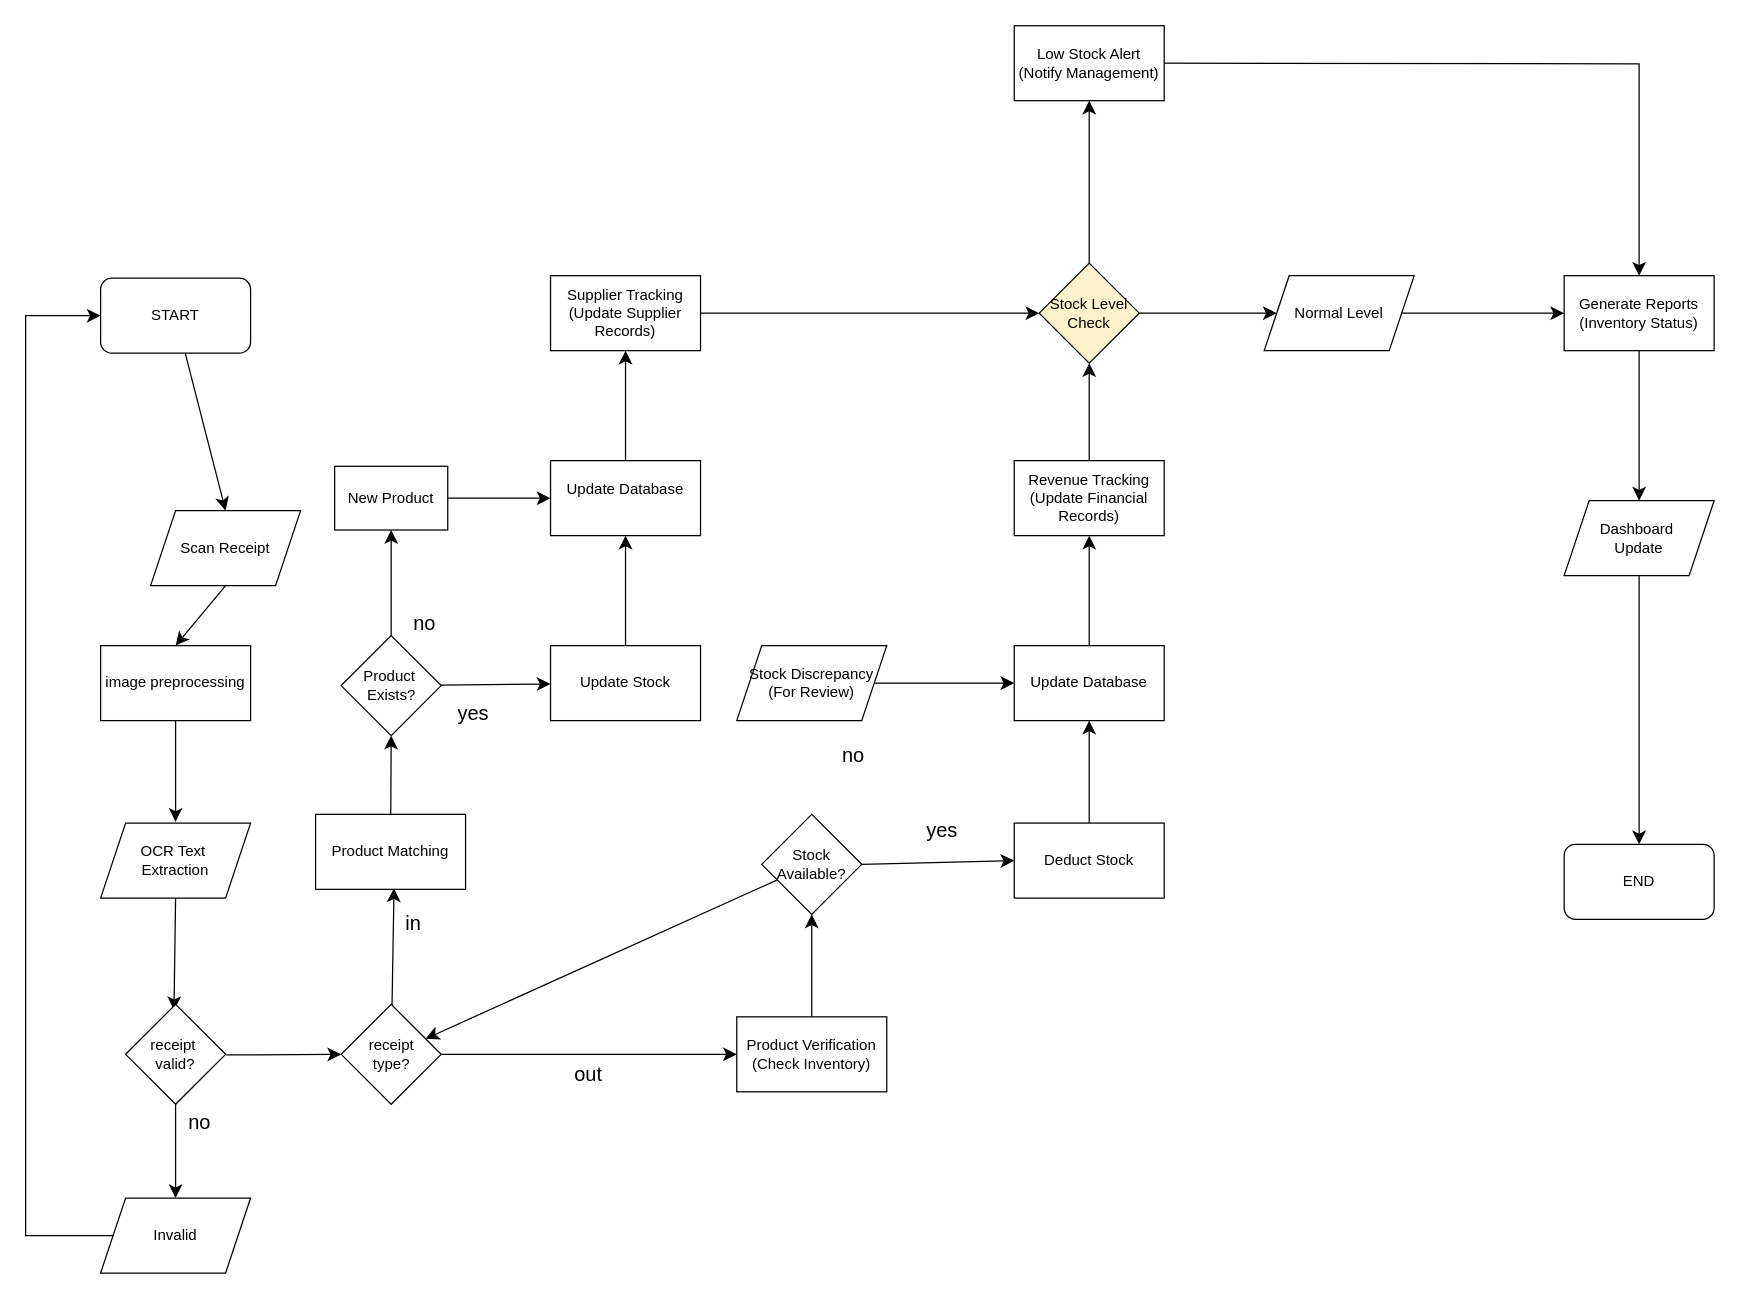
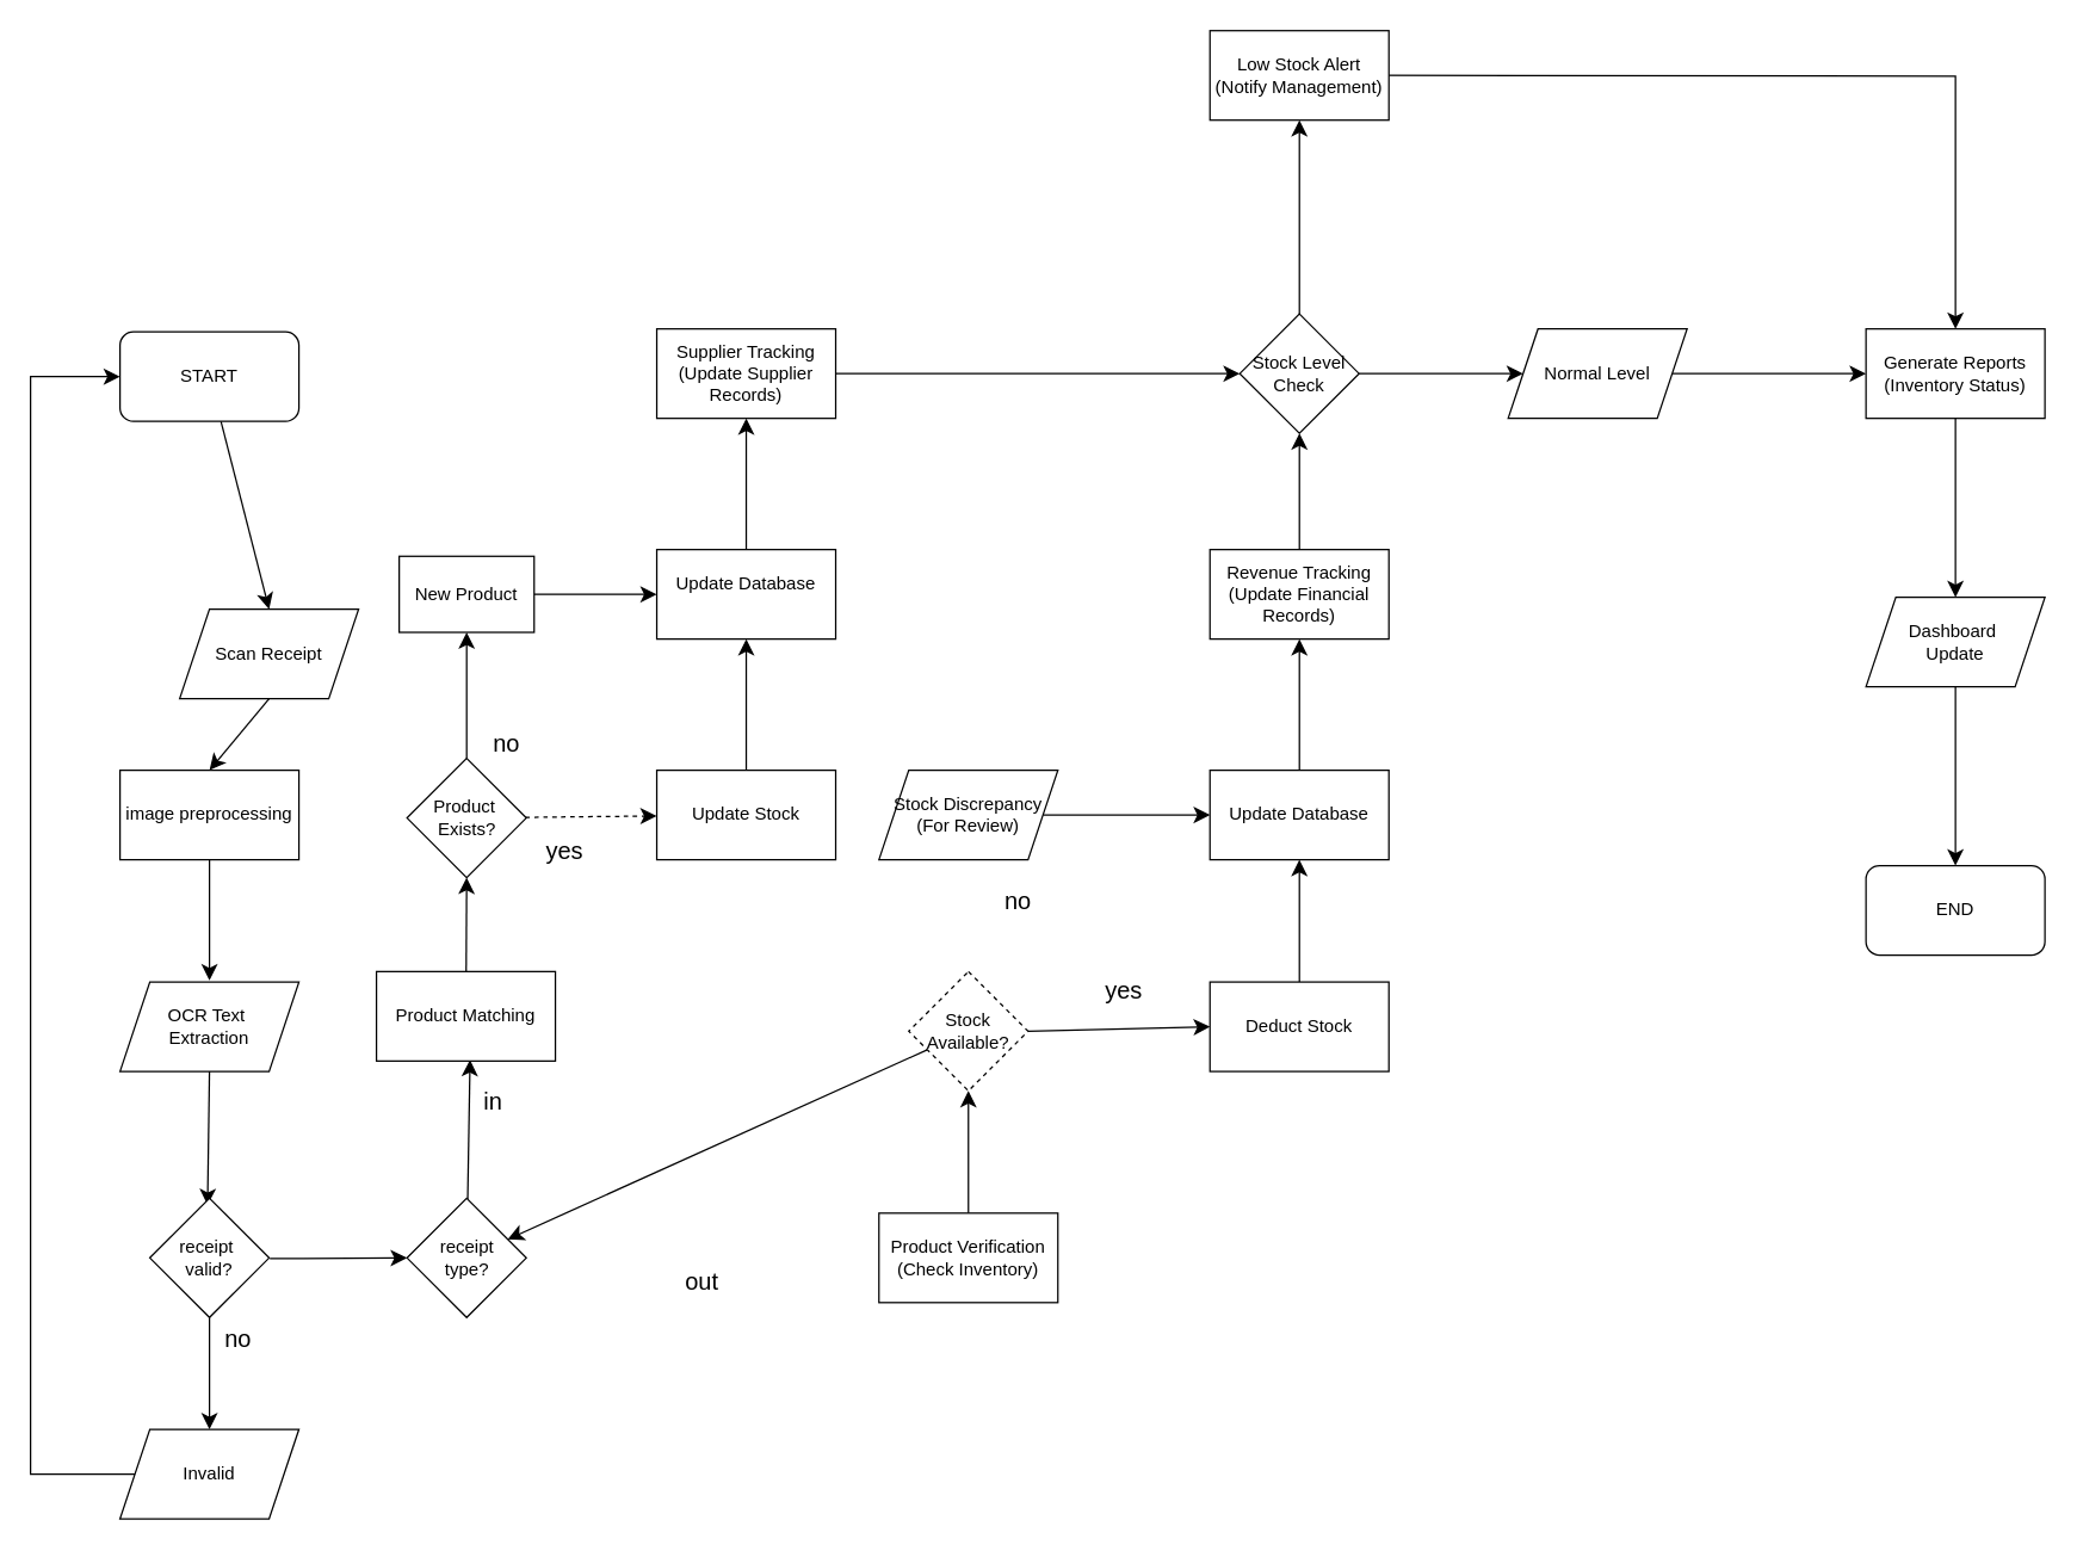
  <mxCell id="0" />
  <mxCell id="1" parent="0" />
  <mxCell id="2" style="edgeStyle=none;curved=1;rounded=0;orthogonalLoop=1;jettySize=auto;html=1;entryX=0.5;entryY=0;entryDx=0;entryDy=0;fontSize=12;startSize=8;endSize=8;exitX=0.5;exitY=1;exitDx=0;exitDy=0;" edge="1" parent="1" source="23" target="4"><mxGeometry relative="1" as="geometry"><mxPoint x="140" y="531" as="sourcePoint" /></mxGeometry></mxCell>
  <mxCell id="3" style="edgeStyle=none;curved=1;rounded=0;orthogonalLoop=1;jettySize=auto;html=1;entryX=0.5;entryY=0;entryDx=0;entryDy=0;fontSize=12;startSize=8;endSize=8;" edge="1" parent="1" source="4"><mxGeometry relative="1" as="geometry"><mxPoint x="140" y="657" as="targetPoint" /></mxGeometry></mxCell>
  <mxCell id="4" value="image preprocessing" style="rounded=0;whiteSpace=wrap;html=1;" parent="1" vertex="1"><mxGeometry x="80" y="516" width="120" height="60" as="geometry" /></mxCell>
  <mxCell id="5" style="edgeStyle=none;curved=1;rounded=0;orthogonalLoop=1;jettySize=auto;html=1;exitX=0.5;exitY=1;exitDx=0;exitDy=0;fontSize=12;startSize=8;endSize=8;entryX=0.484;entryY=0.058;entryDx=0;entryDy=0;entryPerimeter=0;" edge="1" parent="1" target="8"><mxGeometry relative="1" as="geometry"><mxPoint x="139.632" y="753.211" as="targetPoint" /><mxPoint x="140" y="717" as="sourcePoint" /></mxGeometry></mxCell>
  <mxCell id="6" style="edgeStyle=none;curved=1;rounded=0;orthogonalLoop=1;jettySize=auto;html=1;exitX=1;exitY=0.5;exitDx=0;exitDy=0;entryX=0;entryY=0.5;entryDx=0;entryDy=0;fontSize=12;startSize=8;endSize=8;" edge="1" parent="1" target="13"><mxGeometry relative="1" as="geometry"><mxPoint x="180.5" y="843.5" as="sourcePoint" /><mxPoint x="272.5" y="843.5" as="targetPoint" /></mxGeometry></mxCell>
  <mxCell id="7" value="" style="edgeStyle=none;curved=1;rounded=0;orthogonalLoop=1;jettySize=auto;html=1;fontSize=12;startSize=8;endSize=8;" edge="1" parent="1" source="8" target="40"><mxGeometry relative="1" as="geometry" /></mxCell>
  <mxCell id="8" value="receipt&amp;nbsp;&lt;div&gt;valid?&lt;/div&gt;" style="rhombus;whiteSpace=wrap;html=1;" vertex="1" parent="1"><mxGeometry x="100" y="803" width="80" height="80" as="geometry" /></mxCell>
  <mxCell id="9" style="edgeStyle=none;curved=1;rounded=0;orthogonalLoop=1;jettySize=auto;html=1;entryX=0.5;entryY=0;entryDx=0;entryDy=0;fontSize=12;startSize=8;endSize=8;" edge="1" parent="1" source="8" target="8"><mxGeometry relative="1" as="geometry" /></mxCell>
  <mxCell id="10" style="edgeStyle=orthogonalEdgeStyle;rounded=0;orthogonalLoop=1;jettySize=auto;html=1;entryX=0;entryY=0.5;entryDx=0;entryDy=0;fontSize=12;startSize=8;endSize=8;exitX=0;exitY=0.5;exitDx=0;exitDy=0;" edge="1" parent="1" source="40" target="22"><mxGeometry relative="1" as="geometry"><mxPoint x="80" y="832" as="sourcePoint" /><mxPoint x="100" y="352" as="targetPoint" /><Array as="points"><mxPoint x="20" y="988" /><mxPoint x="20" y="252" /></Array></mxGeometry></mxCell>
- <mxCell id="11" style="edgeStyle=none;curved=1;rounded=0;orthogonalLoop=1;jettySize=auto;html=1;entryX=0;entryY=0.5;entryDx=0;entryDy=0;fontSize=12;startSize=8;endSize=8;exitX=1;exitY=0.5;exitDx=0;exitDy=0;" edge="1" parent="1" source="13" target="34"><mxGeometry relative="1" as="geometry"><mxPoint x="352" y="844" as="sourcePoint" /><mxPoint x="589" y="844" as="targetPoint" /></mxGeometry></mxCell>
  <mxCell id="12" style="edgeStyle=none;curved=1;rounded=0;orthogonalLoop=1;jettySize=auto;html=1;entryX=0.523;entryY=0.987;entryDx=0;entryDy=0;fontSize=12;startSize=8;endSize=8;entryPerimeter=0;" edge="1" parent="1" source="13" target="15"><mxGeometry relative="1" as="geometry"><mxPoint x="312" y="718" as="targetPoint" /></mxGeometry></mxCell>
  <mxCell id="13" value="receipt&lt;div&gt;type?&lt;/div&gt;" style="rhombus;whiteSpace=wrap;html=1;" vertex="1" parent="1"><mxGeometry x="272.5" y="803" width="80" height="80" as="geometry" /></mxCell>
  <mxCell id="14" style="edgeStyle=none;curved=1;rounded=0;orthogonalLoop=1;jettySize=auto;html=1;entryX=0.5;entryY=1;entryDx=0;entryDy=0;fontSize=12;startSize=8;endSize=8;" edge="1" parent="1" source="15" target="18"><mxGeometry relative="1" as="geometry" /></mxCell>
  <mxCell id="15" value="Product Matching" style="rounded=0;whiteSpace=wrap;html=1;" vertex="1" parent="1"><mxGeometry x="252" y="651" width="120" height="60" as="geometry" /></mxCell>
  <mxCell id="16" style="edgeStyle=none;curved=1;rounded=0;orthogonalLoop=1;jettySize=auto;html=1;entryX=0.5;entryY=1;entryDx=0;entryDy=0;fontSize=12;startSize=8;endSize=8;" edge="1" parent="1" source="18" target="20"><mxGeometry relative="1" as="geometry" /></mxCell>
- <mxCell id="17" value="" style="edgeStyle=none;curved=1;rounded=0;orthogonalLoop=1;jettySize=auto;html=1;fontSize=12;startSize=8;endSize=8;" edge="1" parent="1" source="18" target="29"><mxGeometry relative="1" as="geometry" /></mxCell>
+ <mxCell id="17" value="" style="edgeStyle=none;curved=1;rounded=0;orthogonalLoop=1;jettySize=auto;html=1;fontSize=12;startSize=8;endSize=8;dashed=1;" edge="1" parent="1" source="18" target="29"><mxGeometry relative="1" as="geometry" /></mxCell>
  <mxCell id="18" value="Product&amp;nbsp;&lt;div&gt;Exists?&lt;/div&gt;" style="rhombus;whiteSpace=wrap;html=1;" vertex="1" parent="1"><mxGeometry x="272.5" y="508" width="80" height="80" as="geometry" /></mxCell>
  <mxCell id="19" value="" style="edgeStyle=orthogonalEdgeStyle;rounded=0;orthogonalLoop=1;jettySize=auto;html=1;fontSize=12;startSize=8;endSize=8;exitX=1;exitY=0.5;exitDx=0;exitDy=0;entryX=0;entryY=0.5;entryDx=0;entryDy=0;" edge="1" parent="1" source="20" target="31"><mxGeometry relative="1" as="geometry" /></mxCell>
  <mxCell id="20" value="New Product" style="rounded=0;whiteSpace=wrap;html=1;" vertex="1" parent="1"><mxGeometry x="267.25" y="372.5" width="90.5" height="51" as="geometry" /></mxCell>
  <mxCell id="21" style="edgeStyle=none;curved=1;rounded=0;orthogonalLoop=1;jettySize=auto;html=1;entryX=0.5;entryY=0;entryDx=0;entryDy=0;fontSize=12;startSize=8;endSize=8;" edge="1" parent="1" source="22" target="23"><mxGeometry relative="1" as="geometry" /></mxCell>
  <mxCell id="22" value="START" style="rounded=1;whiteSpace=wrap;html=1;" vertex="1" parent="1"><mxGeometry x="80" y="222" width="120" height="60" as="geometry" /></mxCell>
  <mxCell id="23" value="Scan Receipt" style="shape=parallelogram;perimeter=parallelogramPerimeter;whiteSpace=wrap;html=1;fixedSize=1;" vertex="1" parent="1"><mxGeometry x="120" y="408" width="120" height="60" as="geometry" /></mxCell>
  <mxCell id="24" value="in" style="text;html=1;align=center;verticalAlign=middle;resizable=0;points=[];autosize=1;strokeColor=none;fillColor=none;fontSize=16;" vertex="1" parent="1"><mxGeometry x="315" y="722" width="30" height="31" as="geometry" /></mxCell>
  <mxCell id="25" value="out" style="text;html=1;align=center;verticalAlign=middle;resizable=0;points=[];autosize=1;strokeColor=none;fillColor=none;fontSize=16;" vertex="1" parent="1"><mxGeometry x="450" y="843" width="40" height="31" as="geometry" /></mxCell>
  <mxCell id="26" value="no" style="text;html=1;align=center;verticalAlign=middle;resizable=0;points=[];autosize=1;strokeColor=none;fillColor=none;fontSize=16;" vertex="1" parent="1"><mxGeometry x="141" y="881" width="36" height="31" as="geometry" /></mxCell>
  <mxCell id="27" value="no" style="text;html=1;align=center;verticalAlign=middle;resizable=0;points=[];autosize=1;strokeColor=none;fillColor=none;fontSize=16;" vertex="1" parent="1"><mxGeometry x="320.5" y="482" width="36" height="31" as="geometry" /></mxCell>
  <mxCell id="28" value="" style="edgeStyle=none;curved=1;rounded=0;orthogonalLoop=1;jettySize=auto;html=1;fontSize=12;startSize=8;endSize=8;" edge="1" parent="1" source="29" target="31"><mxGeometry relative="1" as="geometry" /></mxCell>
  <mxCell id="29" value="Update Stock" style="whiteSpace=wrap;html=1;" vertex="1" parent="1"><mxGeometry x="440" y="516" width="120" height="60" as="geometry" /></mxCell>
  <mxCell id="30" value="" style="edgeStyle=none;curved=1;rounded=0;orthogonalLoop=1;jettySize=auto;html=1;fontSize=12;startSize=8;endSize=8;" edge="1" parent="1" source="31" target="49"><mxGeometry relative="1" as="geometry" /></mxCell>
  <mxCell id="31" value="Update Database&lt;div&gt;&lt;br&gt;&lt;/div&gt;" style="whiteSpace=wrap;html=1;rounded=0;" vertex="1" parent="1"><mxGeometry x="440" y="368" width="120" height="60" as="geometry" /></mxCell>
  <mxCell id="32" value="yes" style="text;html=1;align=center;verticalAlign=middle;resizable=0;points=[];autosize=1;strokeColor=none;fillColor=none;fontSize=16;" vertex="1" parent="1"><mxGeometry x="356.5" y="554.5" width="43" height="31" as="geometry" /></mxCell>
  <mxCell id="33" value="" style="edgeStyle=none;curved=1;rounded=0;orthogonalLoop=1;jettySize=auto;html=1;fontSize=12;startSize=8;endSize=8;" edge="1" parent="1" source="34" target="37"><mxGeometry relative="1" as="geometry" /></mxCell>
  <mxCell id="34" value="Product Verification&lt;div&gt;(Check Inventory)&lt;/div&gt;" style="rounded=0;whiteSpace=wrap;html=1;" vertex="1" parent="1"><mxGeometry x="589" y="813" width="120" height="60" as="geometry" /></mxCell>
  <mxCell id="35" value="" style="edgeStyle=none;curved=1;rounded=0;orthogonalLoop=1;jettySize=auto;html=1;fontSize=12;startSize=8;endSize=8;" edge="1" parent="1" source="37" target="13"><mxGeometry relative="1" as="geometry" /></mxCell>
  <mxCell id="36" value="" style="edgeStyle=none;curved=1;rounded=0;orthogonalLoop=1;jettySize=auto;html=1;fontSize=12;startSize=8;endSize=8;exitX=1;exitY=0.5;exitDx=0;exitDy=0;entryX=0;entryY=0.5;entryDx=0;entryDy=0;" edge="1" parent="1" source="37" target="43"><mxGeometry relative="1" as="geometry"><mxPoint x="789" y="597" as="targetPoint" /></mxGeometry></mxCell>
- <mxCell id="37" value="Stock&lt;div&gt;Available?&lt;/div&gt;" style="rhombus;whiteSpace=wrap;html=1;rounded=0;" vertex="1" parent="1"><mxGeometry x="609" y="651" width="80" height="80" as="geometry" /></mxCell>
+ <mxCell id="37" value="Stock&lt;div&gt;Available?&lt;/div&gt;" style="rhombus;whiteSpace=wrap;html=1;rounded=0;dashed=1;" vertex="1" parent="1"><mxGeometry x="609" y="651" width="80" height="80" as="geometry" /></mxCell>
  <mxCell id="38" value="" style="edgeStyle=none;curved=1;rounded=0;orthogonalLoop=1;jettySize=auto;html=1;fontSize=12;startSize=8;endSize=8;" edge="1" parent="1" source="39" target="47"><mxGeometry relative="1" as="geometry" /></mxCell>
  <mxCell id="39" value="Stock Discrepancy&lt;div&gt;(For Review)&lt;/div&gt;" style="shape=parallelogram;perimeter=parallelogramPerimeter;whiteSpace=wrap;html=1;fixedSize=1;rounded=0;" vertex="1" parent="1"><mxGeometry x="589" y="516" width="120" height="60" as="geometry" /></mxCell>
  <mxCell id="40" value="Invalid" style="shape=parallelogram;perimeter=parallelogramPerimeter;whiteSpace=wrap;html=1;fixedSize=1;" vertex="1" parent="1"><mxGeometry x="80" y="958" width="120" height="60" as="geometry" /></mxCell>
  <mxCell id="41" value="no" style="text;html=1;align=center;verticalAlign=middle;resizable=0;points=[];autosize=1;strokeColor=none;fillColor=none;fontSize=16;" vertex="1" parent="1"><mxGeometry x="664" y="588" width="36" height="31" as="geometry" /></mxCell>
  <mxCell id="42" value="" style="edgeStyle=none;curved=1;rounded=0;orthogonalLoop=1;jettySize=auto;html=1;fontSize=12;startSize=8;endSize=8;exitX=0.5;exitY=0;exitDx=0;exitDy=0;entryX=0.5;entryY=1;entryDx=0;entryDy=0;" edge="1" parent="1" source="43" target="47"><mxGeometry relative="1" as="geometry"><mxPoint x="863" y="612" as="sourcePoint" /><mxPoint x="863" y="492" as="targetPoint" /></mxGeometry></mxCell>
  <mxCell id="43" value="Deduct Stock" style="whiteSpace=wrap;html=1;rounded=0;" vertex="1" parent="1"><mxGeometry x="811" y="658" width="120" height="60" as="geometry" /></mxCell>
  <mxCell id="44" value="OCR Text&amp;nbsp;&lt;div&gt;Extraction&lt;/div&gt;" style="shape=parallelogram;perimeter=parallelogramPerimeter;whiteSpace=wrap;html=1;fixedSize=1;" vertex="1" parent="1"><mxGeometry x="80" y="658" width="120" height="60" as="geometry" /></mxCell>
  <mxCell id="45" value="yes" style="text;html=1;align=center;verticalAlign=middle;resizable=0;points=[];autosize=1;strokeColor=none;fillColor=none;fontSize=16;" vertex="1" parent="1"><mxGeometry x="731" y="648" width="43" height="31" as="geometry" /></mxCell>
  <mxCell id="46" value="" style="edgeStyle=none;curved=1;rounded=0;orthogonalLoop=1;jettySize=auto;html=1;fontSize=12;startSize=8;endSize=8;" edge="1" parent="1" source="47" target="51"><mxGeometry relative="1" as="geometry" /></mxCell>
  <mxCell id="47" value="Update Database" style="whiteSpace=wrap;html=1;rounded=0;" vertex="1" parent="1"><mxGeometry x="811" y="516" width="120" height="60" as="geometry" /></mxCell>
  <mxCell id="48" value="" style="edgeStyle=none;curved=1;rounded=0;orthogonalLoop=1;jettySize=auto;html=1;fontSize=12;startSize=8;endSize=8;" edge="1" parent="1" source="49" target="54"><mxGeometry relative="1" as="geometry" /></mxCell>
  <mxCell id="49" value="Supplier Tracking&lt;div&gt;(Update Supplier Records)&lt;/div&gt;" style="whiteSpace=wrap;html=1;rounded=0;" vertex="1" parent="1"><mxGeometry x="440" y="220" width="120" height="60" as="geometry" /></mxCell>
  <mxCell id="50" value="" style="edgeStyle=none;curved=1;rounded=0;orthogonalLoop=1;jettySize=auto;html=1;fontSize=12;startSize=8;endSize=8;" edge="1" parent="1" source="51" target="54"><mxGeometry relative="1" as="geometry" /></mxCell>
  <mxCell id="51" value="Revenue Tracking&lt;div&gt;(Update Financial Records)&lt;/div&gt;" style="whiteSpace=wrap;html=1;rounded=0;" vertex="1" parent="1"><mxGeometry x="811" y="368" width="120" height="60" as="geometry" /></mxCell>
  <mxCell id="52" value="" style="edgeStyle=none;curved=1;rounded=0;orthogonalLoop=1;jettySize=auto;html=1;fontSize=12;startSize=8;endSize=8;" edge="1" parent="1" source="54" target="57"><mxGeometry relative="1" as="geometry" /></mxCell>
  <mxCell id="53" value="" style="edgeStyle=none;curved=1;rounded=0;orthogonalLoop=1;jettySize=auto;html=1;fontSize=12;startSize=8;endSize=8;" edge="1" parent="1" source="54" target="63"><mxGeometry relative="1" as="geometry" /></mxCell>
- <mxCell id="54" value="Stock Level Check" style="rhombus;whiteSpace=wrap;html=1;rounded=0;fillColor=#fff2cc;" vertex="1" parent="1"><mxGeometry x="831" y="210" width="80" height="80" as="geometry" /></mxCell>
+ <mxCell id="54" value="Stock Level Check" style="rhombus;whiteSpace=wrap;html=1;rounded=0;" vertex="1" parent="1"><mxGeometry x="831" y="210" width="80" height="80" as="geometry" /></mxCell>
  <mxCell id="55" value="" style="edgeStyle=orthogonalEdgeStyle;rounded=0;orthogonalLoop=1;jettySize=auto;html=1;fontSize=12;startSize=8;endSize=8;entryX=0.5;entryY=0;entryDx=0;entryDy=0;" edge="1" parent="1" target="59"><mxGeometry relative="1" as="geometry"><mxPoint x="921" y="50" as="sourcePoint" /><mxPoint x="1111" y="50" as="targetPoint" /></mxGeometry></mxCell>
  <mxCell id="56" value="" style="edgeStyle=none;curved=1;rounded=0;orthogonalLoop=1;jettySize=auto;html=1;fontSize=12;startSize=8;endSize=8;" edge="1" parent="1" source="57" target="59"><mxGeometry relative="1" as="geometry" /></mxCell>
  <mxCell id="57" value="Normal Level" style="shape=parallelogram;perimeter=parallelogramPerimeter;whiteSpace=wrap;html=1;fixedSize=1;rounded=0;" vertex="1" parent="1"><mxGeometry x="1011" y="220" width="120" height="60" as="geometry" /></mxCell>
  <mxCell id="58" value="" style="edgeStyle=none;curved=1;rounded=0;orthogonalLoop=1;jettySize=auto;html=1;fontSize=12;startSize=8;endSize=8;" edge="1" parent="1" source="59" target="61"><mxGeometry relative="1" as="geometry" /></mxCell>
  <mxCell id="59" value="Generate Reports&lt;div&gt;(Inventory Status)&lt;/div&gt;" style="whiteSpace=wrap;html=1;rounded=0;" vertex="1" parent="1"><mxGeometry x="1251" y="220" width="120" height="60" as="geometry" /></mxCell>
  <mxCell id="60" value="" style="edgeStyle=none;curved=1;rounded=0;orthogonalLoop=1;jettySize=auto;html=1;fontSize=12;startSize=8;endSize=8;" edge="1" parent="1" source="61" target="62"><mxGeometry relative="1" as="geometry" /></mxCell>
  <mxCell id="61" value="Dashboard&amp;nbsp;&lt;div&gt;Update&lt;/div&gt;" style="shape=parallelogram;perimeter=parallelogramPerimeter;whiteSpace=wrap;html=1;fixedSize=1;rounded=0;" vertex="1" parent="1"><mxGeometry x="1251" y="400" width="120" height="60" as="geometry" /></mxCell>
- <mxCell id="62" value="END" style="rounded=1;whiteSpace=wrap;html=1;" vertex="1" parent="1"><mxGeometry x="1251" y="675" width="120" height="60" as="geometry" /></mxCell>
+ <mxCell id="62" value="END" style="rounded=1;whiteSpace=wrap;html=1;" vertex="1" parent="1"><mxGeometry x="1251" y="580" width="120" height="60" as="geometry" /></mxCell>
  <mxCell id="63" value="Low Stock Alert&lt;div&gt;(Notify Management)&lt;/div&gt;" style="whiteSpace=wrap;html=1;rounded=0;" vertex="1" parent="1"><mxGeometry x="811" y="20" width="120" height="60" as="geometry" /></mxCell>
